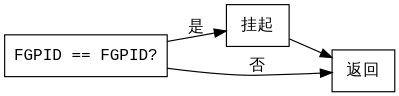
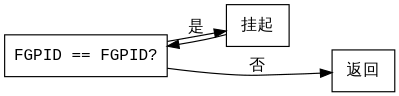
  digraph {
    fontname="Liberation Mono"
    rankdir=LR
    node [fontname="Liberation Mono" shape=box]
    edge [fontname="Liberation Mono"]
    n1 [label="FGPID == FGPID?"]
    "挂起"
    "返回"
    n1 -> "挂起" [label="是"]
    n1 -> "返回" [label="否"]
-   "挂起" -> "返回"
+   "挂起" -> n1
  }
